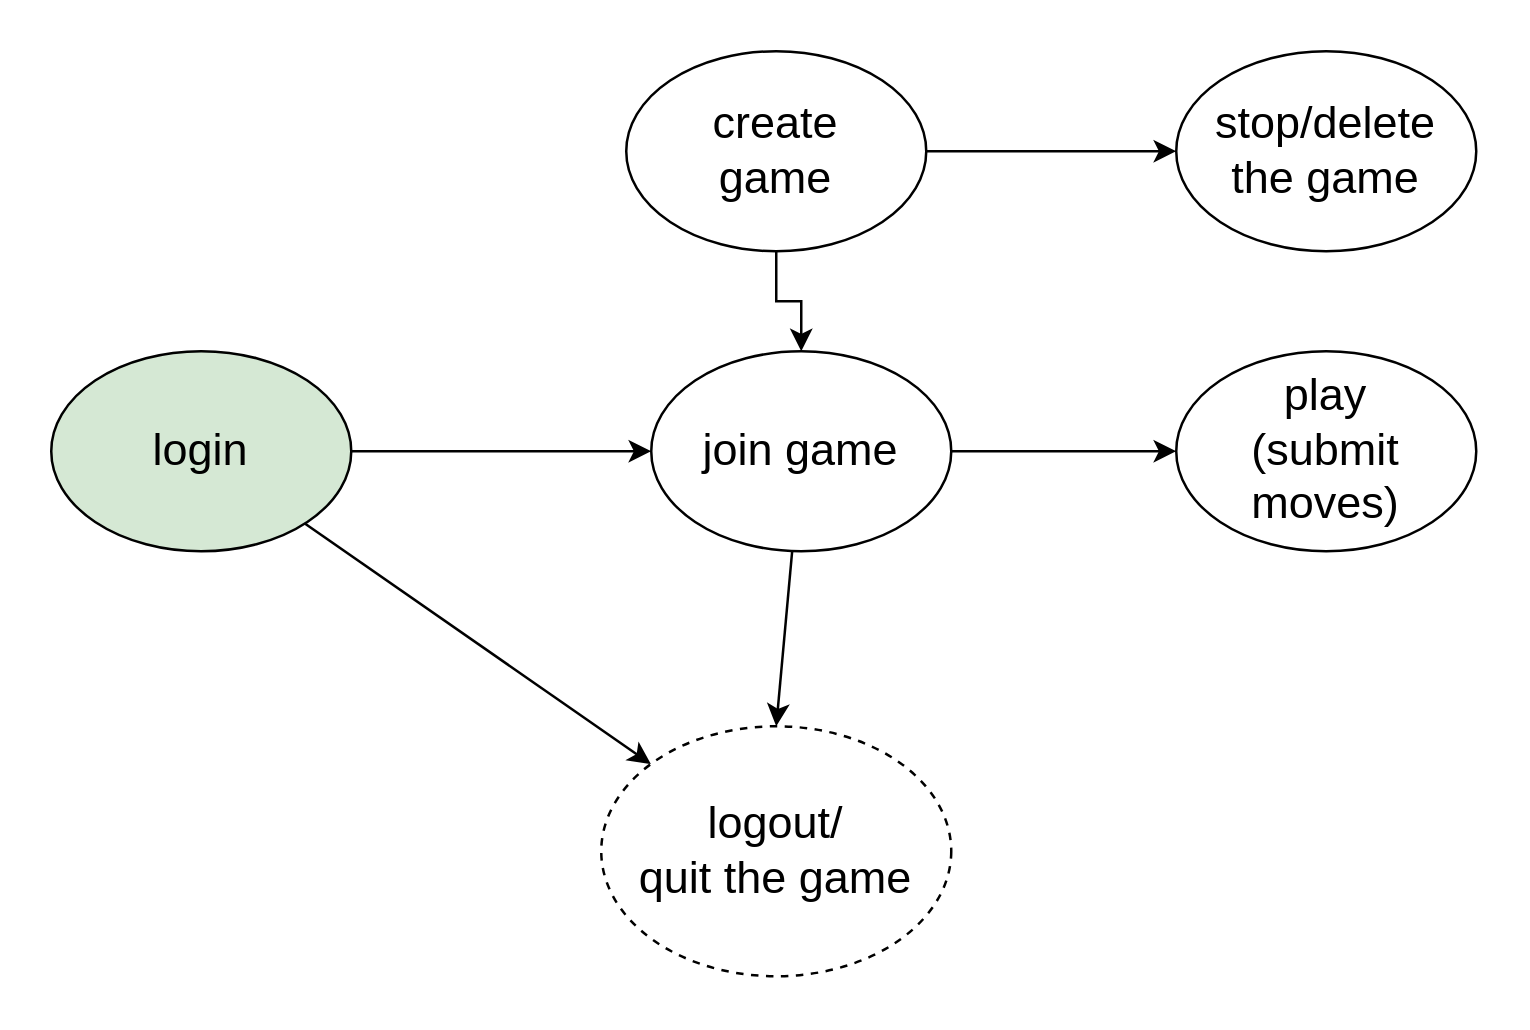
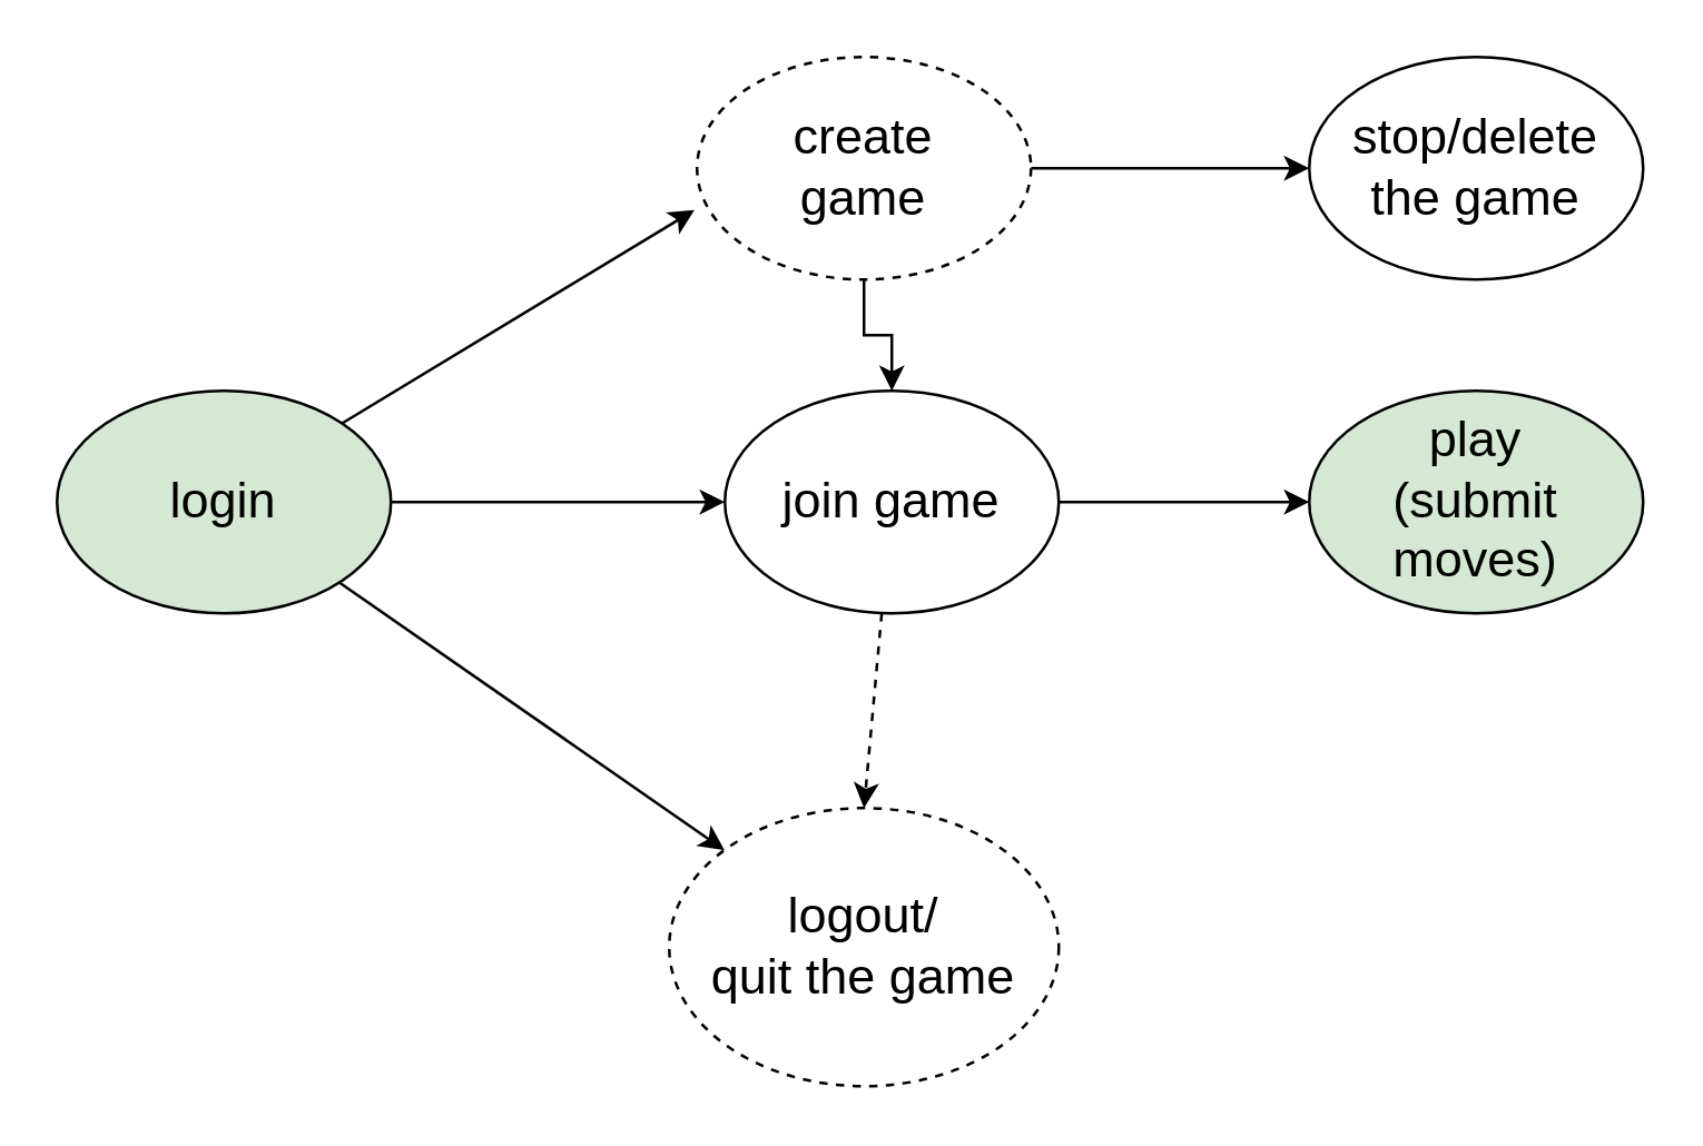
  <mxCell id="0" />
  <mxCell id="1" parent="0" />
  <mxCell id="2" style="edgeStyle=orthogonalEdgeStyle;rounded=0;orthogonalLoop=1;jettySize=auto;html=1;entryX=0;entryY=0.5;entryDx=0;entryDy=0;" edge="1" parent="1" source="5" target="11"><mxGeometry relative="1" as="geometry" /></mxCell>
+ <mxCell id="3" style="rounded=0;orthogonalLoop=1;jettySize=auto;html=1;exitX=1;exitY=0;exitDx=0;exitDy=0;entryX=-0.008;entryY=0.688;entryDx=0;entryDy=0;entryPerimeter=0;" edge="1" parent="1" source="5" target="8"><mxGeometry relative="1" as="geometry" /></mxCell>
  <mxCell id="4" style="rounded=0;orthogonalLoop=1;jettySize=auto;html=1;" edge="1" parent="1" source="5" target="14"><mxGeometry relative="1" as="geometry" /></mxCell>
  <mxCell id="5" value="&lt;font style=&quot;font-size: 18px;&quot;&gt;login&lt;/font&gt;" style="ellipse;whiteSpace=wrap;html=1;fillColor=#d5e8d4;" vertex="1" parent="1"><mxGeometry x="20" y="140" width="120" height="80" as="geometry" /></mxCell>
  <mxCell id="6" style="rounded=0;orthogonalLoop=1;jettySize=auto;html=1;entryX=0;entryY=0.5;entryDx=0;entryDy=0;exitX=1;exitY=0.5;exitDx=0;exitDy=0;" edge="1" parent="1" source="8" target="12"><mxGeometry relative="1" as="geometry" /></mxCell>
  <mxCell id="7" style="edgeStyle=orthogonalEdgeStyle;rounded=0;orthogonalLoop=1;jettySize=auto;html=1;" edge="1" parent="1" source="8" target="11"><mxGeometry relative="1" as="geometry" /></mxCell>
- <mxCell id="8" value="&lt;font style=&quot;font-size: 18px;&quot;&gt;create&lt;br&gt;game&lt;br&gt;&lt;/font&gt;" style="ellipse;whiteSpace=wrap;html=1;" vertex="1" parent="1"><mxGeometry x="250" y="20" width="120" height="80" as="geometry" /></mxCell>
+ <mxCell id="8" value="&lt;font style=&quot;font-size: 18px;&quot;&gt;create&lt;br&gt;game&lt;br&gt;&lt;/font&gt;" style="ellipse;whiteSpace=wrap;html=1;dashed=1;" vertex="1" parent="1"><mxGeometry x="250" y="20" width="120" height="80" as="geometry" /></mxCell>
  <mxCell id="9" style="edgeStyle=orthogonalEdgeStyle;rounded=0;orthogonalLoop=1;jettySize=auto;html=1;exitX=1;exitY=0.5;exitDx=0;exitDy=0;" edge="1" parent="1" source="11" target="13"><mxGeometry relative="1" as="geometry" /></mxCell>
- <mxCell id="10" style="rounded=0;orthogonalLoop=1;jettySize=auto;html=1;entryX=0.5;entryY=0;entryDx=0;entryDy=0;" edge="1" parent="1" source="11" target="14"><mxGeometry relative="1" as="geometry" /></mxCell>
+ <mxCell id="10" style="rounded=0;orthogonalLoop=1;jettySize=auto;html=1;entryX=0.5;entryY=0;entryDx=0;entryDy=0;dashed=1;" edge="1" parent="1" source="11" target="14"><mxGeometry relative="1" as="geometry" /></mxCell>
  <mxCell id="11" value="&lt;font style=&quot;font-size: 18px;&quot;&gt;join game&lt;br&gt;&lt;/font&gt;" style="ellipse;whiteSpace=wrap;html=1;" vertex="1" parent="1"><mxGeometry x="260" y="140" width="120" height="80" as="geometry" /></mxCell>
  <mxCell id="12" value="&lt;font style=&quot;font-size: 18px;&quot;&gt;stop/delete the game&lt;br&gt;&lt;/font&gt;" style="ellipse;whiteSpace=wrap;html=1;" vertex="1" parent="1"><mxGeometry x="470" y="20" width="120" height="80" as="geometry" /></mxCell>
- <mxCell id="13" value="&lt;font style=&quot;font-size: 18px;&quot;&gt;play&lt;br&gt;(submit moves)&lt;br&gt;&lt;/font&gt;" style="ellipse;whiteSpace=wrap;html=1;" vertex="1" parent="1"><mxGeometry x="470" y="140" width="120" height="80" as="geometry" /></mxCell>
+ <mxCell id="13" value="&lt;font style=&quot;font-size: 18px;&quot;&gt;play&lt;br&gt;(submit moves)&lt;br&gt;&lt;/font&gt;" style="ellipse;whiteSpace=wrap;html=1;fillColor=#d5e8d4;" vertex="1" parent="1"><mxGeometry x="470" y="140" width="120" height="80" as="geometry" /></mxCell>
  <mxCell id="14" value="&lt;font style=&quot;font-size: 18px;&quot;&gt;logout/&lt;br&gt;quit the game&lt;/font&gt;" style="ellipse;whiteSpace=wrap;html=1;dashed=1;" vertex="1" parent="1"><mxGeometry x="240" y="290" width="140" height="100" as="geometry" /></mxCell>
